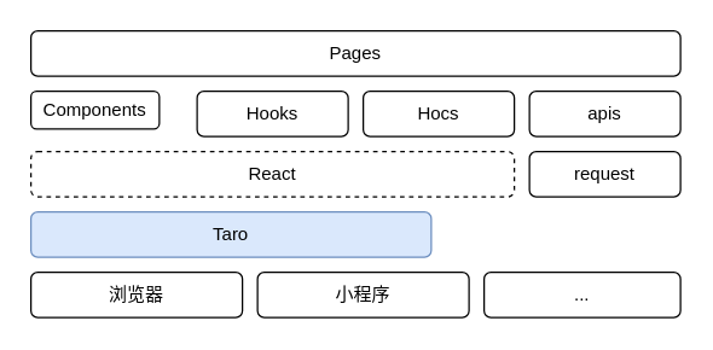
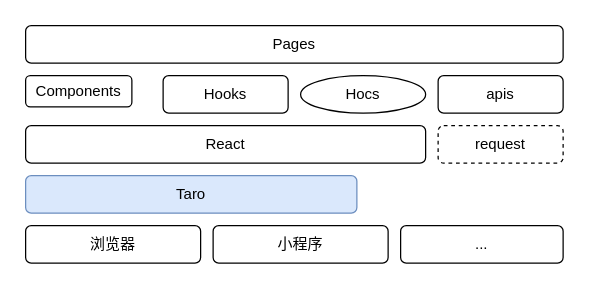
  <mxCell id="0" />
  <mxCell id="1" parent="0" />
  <mxCell id="2" value="Taro" style="rounded=1;whiteSpace=wrap;html=1;fillColor=#dae8fc;strokeColor=#6c8ebf;" vertex="1" parent="1"><mxGeometry x="20" y="140" width="265" height="30" as="geometry" /></mxCell>
- <mxCell id="3" value="React" style="rounded=1;whiteSpace=wrap;html=1;dashed=1;" vertex="1" parent="1"><mxGeometry x="20" y="100" width="320" height="30" as="geometry" /></mxCell>
+ <mxCell id="3" value="React" style="rounded=1;whiteSpace=wrap;html=1;" vertex="1" parent="1"><mxGeometry x="20" y="100" width="320" height="30" as="geometry" /></mxCell>
  <mxCell id="4" value="浏览器" style="rounded=1;whiteSpace=wrap;html=1;" vertex="1" parent="1"><mxGeometry x="20" y="180" width="140" height="30" as="geometry" /></mxCell>
  <mxCell id="5" value="小程序" style="rounded=1;whiteSpace=wrap;html=1;" vertex="1" parent="1"><mxGeometry x="170" y="180" width="140" height="30" as="geometry" /></mxCell>
  <mxCell id="6" value="Components" style="rounded=1;whiteSpace=wrap;html=1;" vertex="1" parent="1"><mxGeometry x="20" y="60" width="85" height="25" as="geometry" /></mxCell>
  <mxCell id="7" value="Hooks" style="rounded=1;whiteSpace=wrap;html=1;" vertex="1" parent="1"><mxGeometry x="130" y="60" width="100" height="30" as="geometry" /></mxCell>
- <mxCell id="8" value="Hocs" style="rounded=1;whiteSpace=wrap;html=1;" vertex="1" parent="1"><mxGeometry x="240" y="60" width="100" height="30" as="geometry" /></mxCell>
- <mxCell id="9" value="request" style="rounded=1;whiteSpace=wrap;html=1;" vertex="1" parent="1"><mxGeometry x="350" y="100" width="100" height="30" as="geometry" /></mxCell>
+ <mxCell id="8" value="Hocs" style="ellipse;whiteSpace=wrap;html=1;" vertex="1" parent="1"><mxGeometry x="240" y="60" width="100" height="30" as="geometry" /></mxCell>
+ <mxCell id="9" value="request" style="rounded=1;whiteSpace=wrap;html=1;dashed=1;" vertex="1" parent="1"><mxGeometry x="350" y="100" width="100" height="30" as="geometry" /></mxCell>
  <mxCell id="10" value="apis" style="rounded=1;whiteSpace=wrap;html=1;" vertex="1" parent="1"><mxGeometry x="350" y="60" width="100" height="30" as="geometry" /></mxCell>
  <mxCell id="11" value="..." style="rounded=1;whiteSpace=wrap;html=1;" vertex="1" parent="1"><mxGeometry x="320" y="180" width="130" height="30" as="geometry" /></mxCell>
  <mxCell id="12" value="Pages" style="rounded=1;whiteSpace=wrap;html=1;" vertex="1" parent="1"><mxGeometry x="20" y="20" width="430" height="30" as="geometry" /></mxCell>
